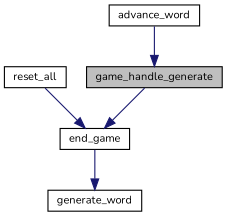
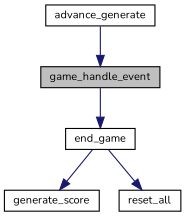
  digraph {
    fontname=Nunito
    rankdir=TB
    node [color=black fillcolor=white fontname=Nunito fontsize=10 shape=record style=filled]
    edge [color=midnightblue fontname=Nunito fontsize=10 labelfontname=Helvetica labelfontsize=10 style=solid]
-   n1 [fillcolor=grey75 fontcolor=black height=0.2 label=game_handle_generate width=0.4]
+   n1 [fillcolor=grey75 fontcolor=black height=0.2 label=game_handle_event width=0.4]
    n2 [height=0.2 label=end_game width=0.4]
-   n3 [height=0.2 label=advance_word width=0.4]
-   n4 [height=0.2 label=generate_word width=0.4]
+   n3 [height=0.2 label=advance_generate width=0.4]
+   n4 [height=0.2 label=generate_score width=0.4]
    n5 [height=0.2 label=reset_all width=0.4]
    n1 -> n2
    n2 -> n4
-   n5 -> n2
+   n2 -> n5
    n3 -> n1
  }
